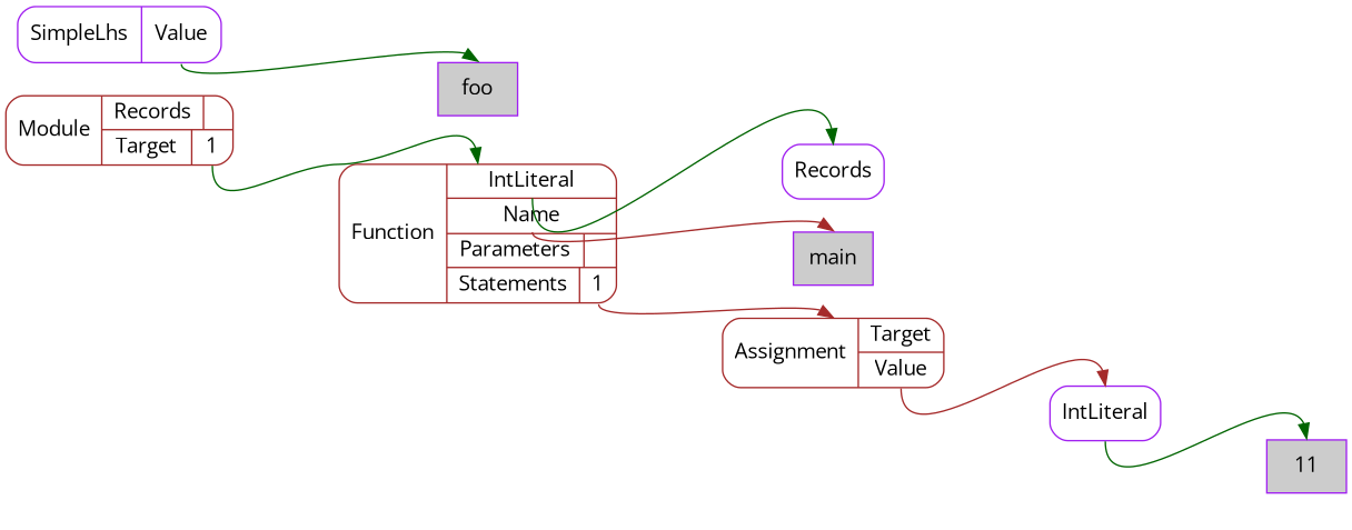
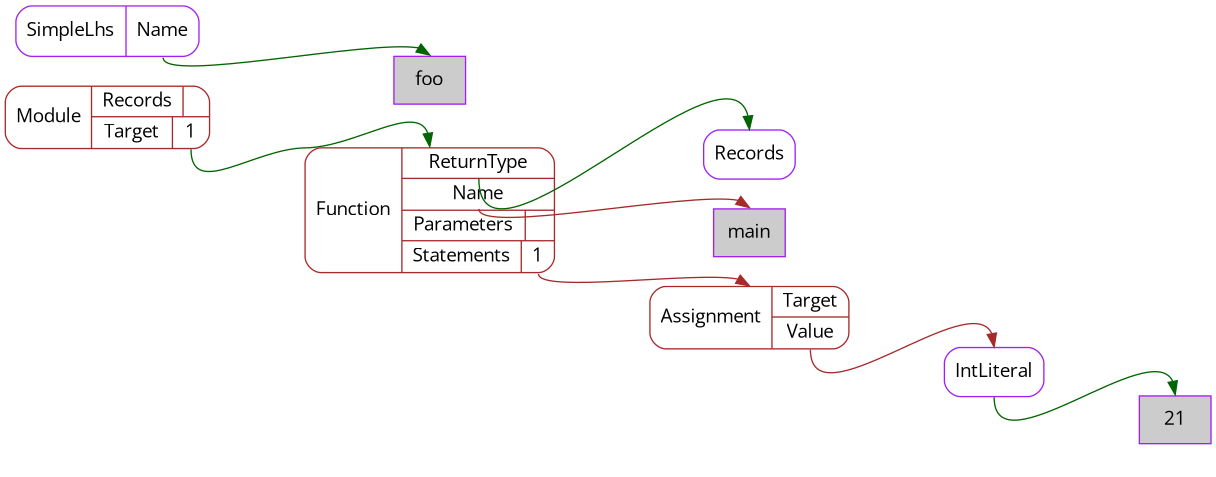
  digraph {
    fontname="Open Sans"
    nodesep=0.3
    ordering=out
    rankdir=LR
    ranksep=1
    node [color=purple fillcolor=white fontname="Open Sans" shape=Mrecord style=filled]
    edge [color=darkgreen fontname="Open Sans" headport=n tailport="p0:s"]
    n1 [label=Records]
    n2 [fillcolor="#cccccc" label=main shape=box]
    n3 [fillcolor="#cccccc" label=foo shape=box]
-   n4 [label="{SimpleLhs|{<p0>Value}}"]
-   n5 [fillcolor="#cccccc" label=11 shape=box]
+   n4 [label="{SimpleLhs|{<p0>Name}}"]
+   n5 [fillcolor="#cccccc" label=21 shape=box]
    n6 [label=IntLiteral]
    n7 [color=brown label="{Assignment|{<p0>Target|<p1>Value}}"]
-   n8 [color=brown label="{Function|{<p0>IntLiteral|<p1>Name|{Parameters|{}}|{Statements|{<p3_0>1}}}}"]
+   n8 [color=brown label="{Function|{<p0>ReturnType|<p1>Name|{Parameters|{}}|{Statements|{<p3_0>1}}}}"]
    n9 [color=brown label="{Module|{{Records|{}}|{Target|{<p1_0>1}}}}"]
    n4 -> n3
    n6 -> n5 [tailport=s]
    n7 -> n6 [color=brown tailport="p1:s"]
    n8 -> n1
    n8 -> n2 [color=brown tailport="p1:s"]
    n8 -> n7 [color=brown tailport="p3_0:s"]
    n9 -> n8 [tailport="p1_0:s"]
  }
